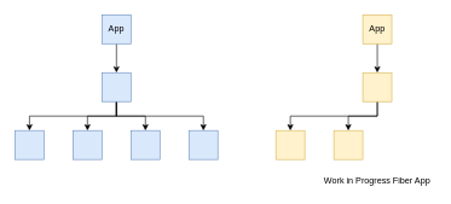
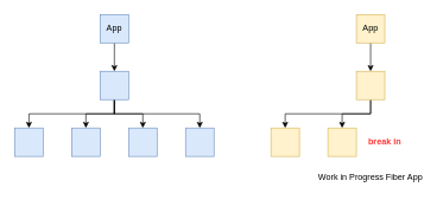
  <mxCell id="0" />
  <mxCell id="1" parent="0" />
  <mxCell id="2" value="" style="edgeStyle=orthogonalEdgeStyle;rounded=0;orthogonalLoop=1;jettySize=auto;html=1;" edge="1" parent="1" source="3" target="8"><mxGeometry relative="1" as="geometry" /></mxCell>
  <mxCell id="3" value="App" style="rounded=0;whiteSpace=wrap;html=1;fillColor=#dae8fc;strokeColor=#6c8ebf;" vertex="1" parent="1"><mxGeometry x="140" y="20" width="40" height="40" as="geometry" /></mxCell>
  <mxCell id="4" value="" style="edgeStyle=orthogonalEdgeStyle;rounded=0;orthogonalLoop=1;jettySize=auto;html=1;exitX=0.5;exitY=1;exitDx=0;exitDy=0;" edge="1" parent="1" source="8" target="9"><mxGeometry relative="1" as="geometry" /></mxCell>
  <mxCell id="5" value="" style="edgeStyle=orthogonalEdgeStyle;rounded=0;orthogonalLoop=1;jettySize=auto;html=1;" edge="1" parent="1" source="8" target="10"><mxGeometry relative="1" as="geometry" /></mxCell>
  <mxCell id="6" style="edgeStyle=orthogonalEdgeStyle;rounded=0;orthogonalLoop=1;jettySize=auto;html=1;" edge="1" parent="1" source="8" target="11"><mxGeometry relative="1" as="geometry" /></mxCell>
  <mxCell id="7" style="edgeStyle=orthogonalEdgeStyle;rounded=0;orthogonalLoop=1;jettySize=auto;html=1;entryX=0.5;entryY=0;entryDx=0;entryDy=0;exitX=0.5;exitY=1;exitDx=0;exitDy=0;" edge="1" parent="1" source="8" target="12"><mxGeometry relative="1" as="geometry" /></mxCell>
  <mxCell id="8" value="" style="rounded=0;whiteSpace=wrap;html=1;fillColor=#dae8fc;strokeColor=#6c8ebf;" vertex="1" parent="1"><mxGeometry x="140" y="100" width="40" height="40" as="geometry" /></mxCell>
  <mxCell id="9" value="" style="rounded=0;whiteSpace=wrap;html=1;fillColor=#dae8fc;strokeColor=#6c8ebf;" vertex="1" parent="1"><mxGeometry x="20" y="180" width="40" height="40" as="geometry" /></mxCell>
  <mxCell id="10" value="" style="rounded=0;whiteSpace=wrap;html=1;fillColor=#dae8fc;strokeColor=#6c8ebf;" vertex="1" parent="1"><mxGeometry x="100" y="180" width="40" height="40" as="geometry" /></mxCell>
  <mxCell id="11" value="" style="rounded=0;whiteSpace=wrap;html=1;fillColor=#dae8fc;strokeColor=#6c8ebf;" vertex="1" parent="1"><mxGeometry x="180" y="180" width="40" height="40" as="geometry" /></mxCell>
  <mxCell id="12" value="" style="rounded=0;whiteSpace=wrap;html=1;fillColor=#dae8fc;strokeColor=#6c8ebf;" vertex="1" parent="1"><mxGeometry x="260" y="180" width="40" height="40" as="geometry" /></mxCell>
  <mxCell id="13" value="" style="edgeStyle=orthogonalEdgeStyle;rounded=0;orthogonalLoop=1;jettySize=auto;html=1;" edge="1" parent="1" source="14" target="17"><mxGeometry relative="1" as="geometry" /></mxCell>
  <mxCell id="14" value="App" style="rounded=0;whiteSpace=wrap;html=1;fillColor=#fff2cc;strokeColor=#d6b656;" vertex="1" parent="1"><mxGeometry x="500" y="20" width="40" height="40" as="geometry" /></mxCell>
  <mxCell id="15" value="" style="edgeStyle=orthogonalEdgeStyle;rounded=0;orthogonalLoop=1;jettySize=auto;html=1;exitX=0.5;exitY=1;exitDx=0;exitDy=0;" edge="1" parent="1" source="17" target="18"><mxGeometry relative="1" as="geometry" /></mxCell>
  <mxCell id="16" value="" style="edgeStyle=orthogonalEdgeStyle;rounded=0;orthogonalLoop=1;jettySize=auto;html=1;" edge="1" parent="1" source="17" target="19"><mxGeometry relative="1" as="geometry" /></mxCell>
  <mxCell id="17" value="" style="rounded=0;whiteSpace=wrap;html=1;fillColor=#fff2cc;strokeColor=#d6b656;" vertex="1" parent="1"><mxGeometry x="500" y="100" width="40" height="40" as="geometry" /></mxCell>
  <mxCell id="18" value="" style="rounded=0;whiteSpace=wrap;html=1;fillColor=#fff2cc;strokeColor=#d6b656;" vertex="1" parent="1"><mxGeometry x="380" y="180" width="40" height="40" as="geometry" /></mxCell>
  <mxCell id="19" value="" style="rounded=0;whiteSpace=wrap;html=1;fillColor=#fff2cc;strokeColor=#d6b656;" vertex="1" parent="1"><mxGeometry x="460" y="180" width="40" height="40" as="geometry" /></mxCell>
  <mxCell id="20" value="Work in Progress Fiber App" style="text;html=1;strokeColor=none;fillColor=none;align=center;verticalAlign=middle;whiteSpace=wrap;rounded=0;" vertex="1" parent="1"><mxGeometry x="440" y="240" width="160" height="20" as="geometry" /></mxCell>
+ <mxCell id="21" value="&lt;b&gt;break in&lt;/b&gt;" style="text;html=1;strokeColor=none;fillColor=none;align=center;verticalAlign=middle;whiteSpace=wrap;rounded=0;fontColor=#FF3333;" vertex="1" parent="1"><mxGeometry x="500" y="190" width="80" height="20" as="geometry" /></mxCell>
